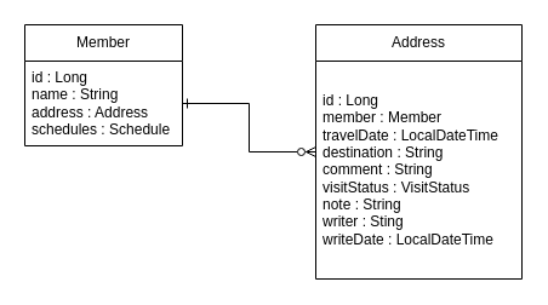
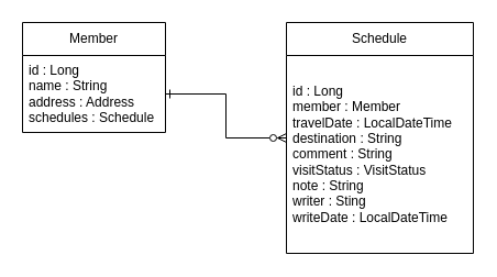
  <mxCell id="0" />
  <mxCell id="1" parent="0" />
  <mxCell id="2" value="Member" style="swimlane;fontStyle=0;childLayout=stackLayout;horizontal=1;startSize=30;horizontalStack=0;resizeParent=1;resizeParentMax=0;resizeLast=0;collapsible=1;marginBottom=0;whiteSpace=wrap;html=1;" parent="1" vertex="1"><mxGeometry x="20" y="20" width="130" height="100" as="geometry" /></mxCell>
  <mxCell id="3" value="id : Long&lt;br&gt;name : String&lt;br&gt;address : Address&lt;br&gt;schedules : Schedule" style="text;strokeColor=none;fillColor=none;align=left;verticalAlign=middle;spacingLeft=4;spacingRight=4;overflow=hidden;points=[[0,0.5],[1,0.5]];portConstraint=eastwest;rotatable=0;whiteSpace=wrap;html=1;" parent="2" vertex="1"><mxGeometry y="30" width="130" height="70" as="geometry" /></mxCell>
- <mxCell id="4" value="Address" style="swimlane;fontStyle=0;childLayout=stackLayout;horizontal=1;startSize=30;horizontalStack=0;resizeParent=1;resizeParentMax=0;resizeLast=0;collapsible=1;marginBottom=0;whiteSpace=wrap;html=1;" parent="1" vertex="1"><mxGeometry x="260" y="20" width="170" height="210" as="geometry" /></mxCell>
+ <mxCell id="4" value="Schedule" style="swimlane;fontStyle=0;childLayout=stackLayout;horizontal=1;startSize=30;horizontalStack=0;resizeParent=1;resizeParentMax=0;resizeLast=0;collapsible=1;marginBottom=0;whiteSpace=wrap;html=1;" parent="1" vertex="1"><mxGeometry x="260" y="20" width="170" height="210" as="geometry" /></mxCell>
  <mxCell id="5" value="id : Long&lt;br style=&quot;border-color: var(--border-color); text-align: center;&quot;&gt;&lt;span style=&quot;text-align: center;&quot;&gt;member : Member&lt;/span&gt;&lt;br style=&quot;border-color: var(--border-color); text-align: center;&quot;&gt;&lt;span style=&quot;text-align: center;&quot;&gt;travelDate : LocalDateTime&lt;/span&gt;&lt;br style=&quot;border-color: var(--border-color); text-align: center;&quot;&gt;&lt;span style=&quot;text-align: center;&quot;&gt;destination : String&lt;/span&gt;&lt;br style=&quot;border-color: var(--border-color); text-align: center;&quot;&gt;&lt;span style=&quot;text-align: center;&quot;&gt;comment : String&lt;/span&gt;&lt;br style=&quot;border-color: var(--border-color); text-align: center;&quot;&gt;&lt;span style=&quot;text-align: center;&quot;&gt;visitStatus : VisitStatus&lt;/span&gt;&lt;br style=&quot;border-color: var(--border-color); text-align: center;&quot;&gt;&lt;span style=&quot;text-align: center;&quot;&gt;note : String&lt;/span&gt;&lt;br style=&quot;border-color: var(--border-color); text-align: center;&quot;&gt;&lt;span style=&quot;text-align: center;&quot;&gt;writer : Sting&lt;/span&gt;&lt;br style=&quot;border-color: var(--border-color); text-align: center;&quot;&gt;&lt;span style=&quot;text-align: center;&quot;&gt;writeDate : LocalDateTime&lt;/span&gt;" style="text;strokeColor=none;fillColor=none;align=left;verticalAlign=middle;spacingLeft=4;spacingRight=4;overflow=hidden;points=[[0,0.5],[1,0.5]];portConstraint=eastwest;rotatable=0;whiteSpace=wrap;html=1;" parent="4" vertex="1"><mxGeometry y="30" width="170" height="180" as="geometry" /></mxCell>
  <mxCell id="6" style="rounded=0;orthogonalLoop=1;jettySize=auto;html=1;exitX=1;exitY=0.5;exitDx=0;exitDy=0;entryX=0;entryY=0.5;entryDx=0;entryDy=0;edgeStyle=orthogonalEdgeStyle;strokeColor=default;endArrow=ERzeroToMany;endFill=0;startArrow=ERone;startFill=0;" parent="1" source="3" target="4" edge="1"><mxGeometry relative="1" as="geometry" /></mxCell>
